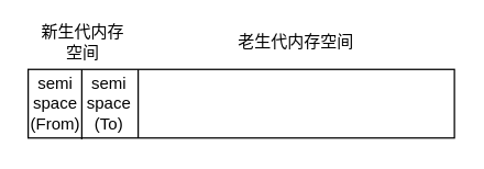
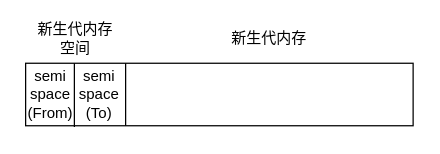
  <mxCell id="0" />
  <mxCell id="1" parent="0" />
  <mxCell id="2" value="" style="rounded=0;whiteSpace=wrap;html=1;align=center;" parent="1" vertex="1"><mxGeometry x="20" y="50" width="310" height="50" as="geometry" /></mxCell>
  <mxCell id="3" value="" style="endArrow=none;html=1;" parent="1" edge="1"><mxGeometry width="50" height="50" relative="1" as="geometry"><mxPoint x="100" y="100" as="sourcePoint" /><mxPoint x="100" y="50" as="targetPoint" /></mxGeometry></mxCell>
  <mxCell id="4" value="新生代内存&lt;br&gt;空间" style="text;html=1;strokeColor=none;fillColor=none;align=center;verticalAlign=middle;whiteSpace=wrap;rounded=0;" parent="1" vertex="1"><mxGeometry x="20" y="20" width="80" height="20" as="geometry" /></mxCell>
- <mxCell id="5" value="老生代内存空间" style="text;html=1;strokeColor=none;fillColor=none;align=center;verticalAlign=middle;whiteSpace=wrap;rounded=0;" parent="1" vertex="1"><mxGeometry x="100" y="20" width="230" height="20" as="geometry" /></mxCell>
+ <mxCell id="5" value="新生代内存" style="text;html=1;strokeColor=none;fillColor=none;align=center;verticalAlign=middle;whiteSpace=wrap;rounded=0;" parent="1" vertex="1"><mxGeometry x="100" y="20" width="230" height="20" as="geometry" /></mxCell>
  <mxCell id="6" value="" style="endArrow=none;html=1;" edge="1" parent="1"><mxGeometry width="50" height="50" relative="1" as="geometry"><mxPoint x="59" y="101" as="sourcePoint" /><mxPoint x="59" y="50" as="targetPoint" /></mxGeometry></mxCell>
  <mxCell id="7" value="semi&lt;br&gt;space&lt;br&gt;(From)" style="text;html=1;strokeColor=none;fillColor=none;align=center;verticalAlign=middle;whiteSpace=wrap;rounded=0;" vertex="1" parent="1"><mxGeometry x="20" y="65" width="40" height="20" as="geometry" /></mxCell>
  <mxCell id="8" value="semi&lt;br&gt;space&lt;br&gt;(To)" style="text;html=1;strokeColor=none;fillColor=none;align=center;verticalAlign=middle;whiteSpace=wrap;rounded=0;" vertex="1" parent="1"><mxGeometry x="59" y="65" width="40" height="20" as="geometry" /></mxCell>
